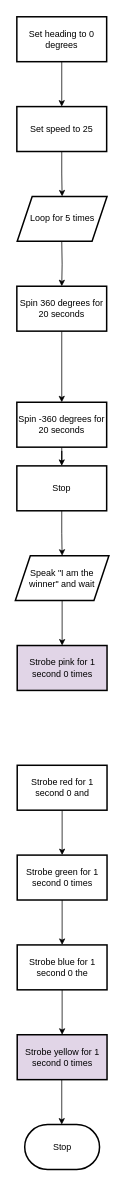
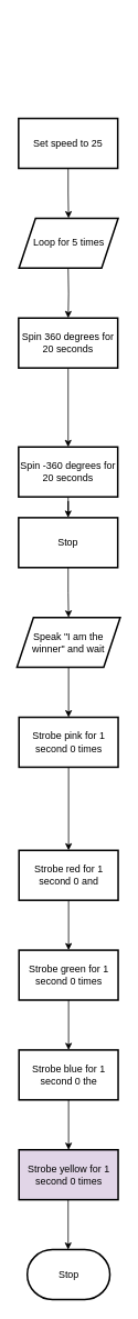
  <mxCell id="0" />
  <mxCell id="1" parent="0" />
- <mxCell id="2" value="" style="edgeStyle=orthogonalEdgeStyle;rounded=0;orthogonalLoop=1;jettySize=auto;html=1;" edge="1" parent="1" source="3" target="5"><mxGeometry relative="1" as="geometry" /></mxCell>
- <mxCell id="3" value="Set heading to 0 degrees" style="whiteSpace=wrap;html=1;strokeWidth=2;" vertex="1" parent="1"><mxGeometry x="22" y="20" width="120" height="60" as="geometry" /></mxCell>
  <mxCell id="4" value="" style="edgeStyle=orthogonalEdgeStyle;rounded=0;orthogonalLoop=1;jettySize=auto;html=1;" edge="1" parent="1" source="5" target="15"><mxGeometry relative="1" as="geometry" /></mxCell>
  <mxCell id="5" value="Set speed to 25" style="whiteSpace=wrap;html=1;strokeWidth=2;" vertex="1" parent="1"><mxGeometry x="22" y="140" width="120" height="60" as="geometry" /></mxCell>
  <mxCell id="6" value="" style="edgeStyle=orthogonalEdgeStyle;rounded=0;orthogonalLoop=1;jettySize=auto;html=1;" edge="1" parent="1" target="8"><mxGeometry relative="1" as="geometry"><mxPoint x="82" y="320" as="sourcePoint" /></mxGeometry></mxCell>
  <mxCell id="7" value="" style="edgeStyle=orthogonalEdgeStyle;rounded=0;orthogonalLoop=1;jettySize=auto;html=1;" edge="1" parent="1" source="8" target="10"><mxGeometry relative="1" as="geometry" /></mxCell>
  <mxCell id="8" value="Spin 360 degrees for 20 seconds" style="whiteSpace=wrap;html=1;strokeWidth=2;" vertex="1" parent="1"><mxGeometry x="22" y="380" width="120" height="60" as="geometry" /></mxCell>
  <mxCell id="9" value="" style="edgeStyle=orthogonalEdgeStyle;rounded=0;orthogonalLoop=1;jettySize=auto;html=1;" edge="1" parent="1" source="10" target="12"><mxGeometry relative="1" as="geometry" /></mxCell>
  <mxCell id="10" value="Spin -360 degrees for 20 seconds" style="whiteSpace=wrap;html=1;strokeWidth=2;" vertex="1" parent="1"><mxGeometry x="22" y="535" width="120" height="60" as="geometry" /></mxCell>
  <mxCell id="11" value="" style="edgeStyle=orthogonalEdgeStyle;rounded=0;orthogonalLoop=1;jettySize=auto;html=1;" edge="1" parent="1" source="12" target="14"><mxGeometry relative="1" as="geometry" /></mxCell>
  <mxCell id="12" value="Stop" style="whiteSpace=wrap;html=1;strokeWidth=2;" vertex="1" parent="1"><mxGeometry x="22" y="620" width="120" height="60" as="geometry" /></mxCell>
  <mxCell id="13" value="" style="edgeStyle=orthogonalEdgeStyle;rounded=0;orthogonalLoop=1;jettySize=auto;html=1;" edge="1" parent="1" source="14" target="17"><mxGeometry relative="1" as="geometry" /></mxCell>
  <mxCell id="14" value="Speak &quot;I am the winner&quot; and wait" style="shape=parallelogram;perimeter=parallelogramPerimeter;whiteSpace=wrap;html=1;fixedSize=1;strokeWidth=2;" vertex="1" parent="1"><mxGeometry x="20" y="740" width="125" height="60" as="geometry" /></mxCell>
  <mxCell id="15" value="Loop for 5 times" style="shape=parallelogram;perimeter=parallelogramPerimeter;whiteSpace=wrap;html=1;fixedSize=1;strokeWidth=2;" vertex="1" parent="1"><mxGeometry x="22.5" y="260" width="120" height="60" as="geometry" /></mxCell>
- <mxCell id="17" value="Strobe pink for 1 second 0 times" style="whiteSpace=wrap;html=1;strokeWidth=2;fillColor=#e1d5e7;" vertex="1" parent="1"><mxGeometry x="22.5" y="860" width="120" height="60" as="geometry" /></mxCell>
+ <mxCell id="16" value="" style="edgeStyle=orthogonalEdgeStyle;rounded=0;orthogonalLoop=1;jettySize=auto;html=1;" edge="1" parent="1" source="17" target="19"><mxGeometry relative="1" as="geometry" /></mxCell>
+ <mxCell id="17" value="Strobe pink for 1 second 0 times" style="whiteSpace=wrap;html=1;strokeWidth=2;" vertex="1" parent="1"><mxGeometry x="22.5" y="860" width="120" height="60" as="geometry" /></mxCell>
  <mxCell id="18" value="" style="edgeStyle=orthogonalEdgeStyle;rounded=0;orthogonalLoop=1;jettySize=auto;html=1;" edge="1" parent="1" source="19" target="21"><mxGeometry relative="1" as="geometry" /></mxCell>
  <mxCell id="19" value="Strobe red for 1 second 0 and" style="whiteSpace=wrap;html=1;strokeWidth=2;" vertex="1" parent="1"><mxGeometry x="22.5" y="1020" width="120" height="60" as="geometry" /></mxCell>
  <mxCell id="20" value="" style="edgeStyle=orthogonalEdgeStyle;rounded=0;orthogonalLoop=1;jettySize=auto;html=1;" edge="1" parent="1" source="21" target="23"><mxGeometry relative="1" as="geometry" /></mxCell>
  <mxCell id="21" value="Strobe green for 1 second 0 times" style="whiteSpace=wrap;html=1;strokeWidth=2;" vertex="1" parent="1"><mxGeometry x="22.5" y="1140" width="120" height="60" as="geometry" /></mxCell>
  <mxCell id="22" value="" style="edgeStyle=orthogonalEdgeStyle;rounded=0;orthogonalLoop=1;jettySize=auto;html=1;" edge="1" parent="1" source="23" target="25"><mxGeometry relative="1" as="geometry" /></mxCell>
  <mxCell id="23" value="Strobe blue for 1 second 0 the" style="whiteSpace=wrap;html=1;strokeWidth=2;" vertex="1" parent="1"><mxGeometry x="22.5" y="1260" width="120" height="60" as="geometry" /></mxCell>
  <mxCell id="24" value="" style="edgeStyle=orthogonalEdgeStyle;rounded=0;orthogonalLoop=1;jettySize=auto;html=1;" edge="1" parent="1" source="25"><mxGeometry relative="1" as="geometry"><mxPoint x="82" y="1500" as="targetPoint" /></mxGeometry></mxCell>
  <mxCell id="25" value="Strobe yellow for 1 second 0 times" style="whiteSpace=wrap;html=1;strokeWidth=2;fillColor=#e1d5e7;" vertex="1" parent="1"><mxGeometry x="22.5" y="1380" width="120" height="60" as="geometry" /></mxCell>
  <mxCell id="26" value="Stop" style="strokeWidth=2;html=1;shape=mxgraph.flowchart.terminator;whiteSpace=wrap;" vertex="1" parent="1"><mxGeometry x="32.5" y="1500" width="100" height="60" as="geometry" /></mxCell>
